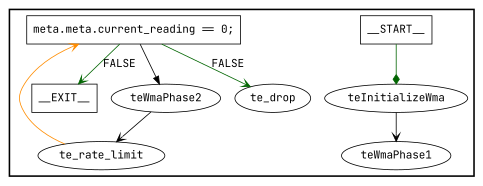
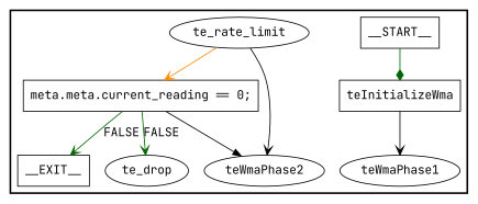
  digraph {
    fontname="JetBrains Mono"
    node [fontname="JetBrains Mono" shape=ellipse style=solid]
    edge [arrowhead=vee color=darkgreen fontname="JetBrains Mono"]
    n1 [label=__START__ shape=rectangle]
-   n2 [label=teInitializeWma]
+   n2 [label=teInitializeWma shape=box]
    n3 [label=__EXIT__ shape=rectangle]
    n4 [label=teWmaPhase1]
    n5 [label=teWmaPhase2]
    n6 [label=te_rate_limit]
    n7 [label="meta.meta.current_reading == 0;" shape=rectangle]
    n8 [label=te_drop]
    subgraph cluster_1 {
      labeljust=r
      style=bold
      n1
      n2
      n3
      n4
      n5
      n6
      n7
      n8
    }
    n1 -> n2 [arrowhead=diamond]
    n2 -> n4 [color=black]
-   n5 -> n6 [color=black]
+   n6 -> n5 [color=black]
    n6 -> n7 [color=darkorange]
    n7 -> n3 [label=FALSE]
    n7 -> n5 [arrowhead=normal color=black]
    n7 -> n8 [label=FALSE]
  }
